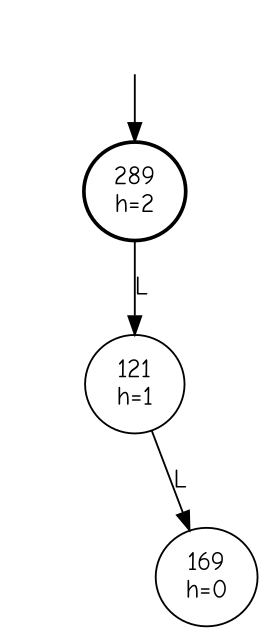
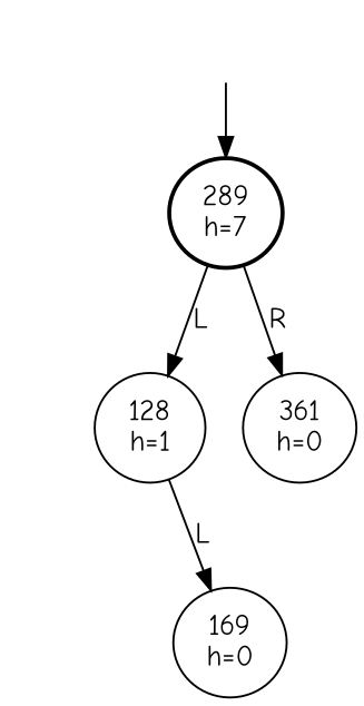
  digraph {
    fontname="Comic Neue"
    node [fontname="Comic Neue"]
    edge [fontname="Comic Neue"]
    DUMMY [style=invis]
-   n2 [label="289\nh=2" penwidth=2]
-   n3 [label="121\nh=1"]
+   n2 [label="289\nh=7" penwidth=2]
+   n3 [label="128\nh=1"]
+   n4 [label="361\nh=0"]
    L_121 [style=invis]
    n6 [label="169\nh=0"]
    DUMMY -> n2
    n2 -> n3 [label=L]
+   n2 -> n4 [label=R]
    n3 -> L_121 [style=invis]
    n3 -> n6 [label=L]
  }
